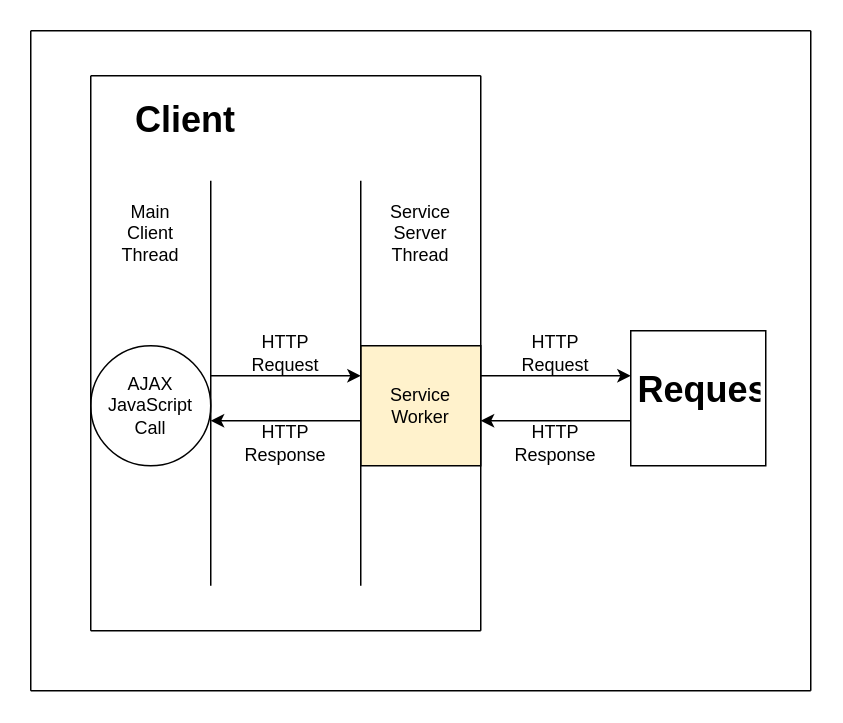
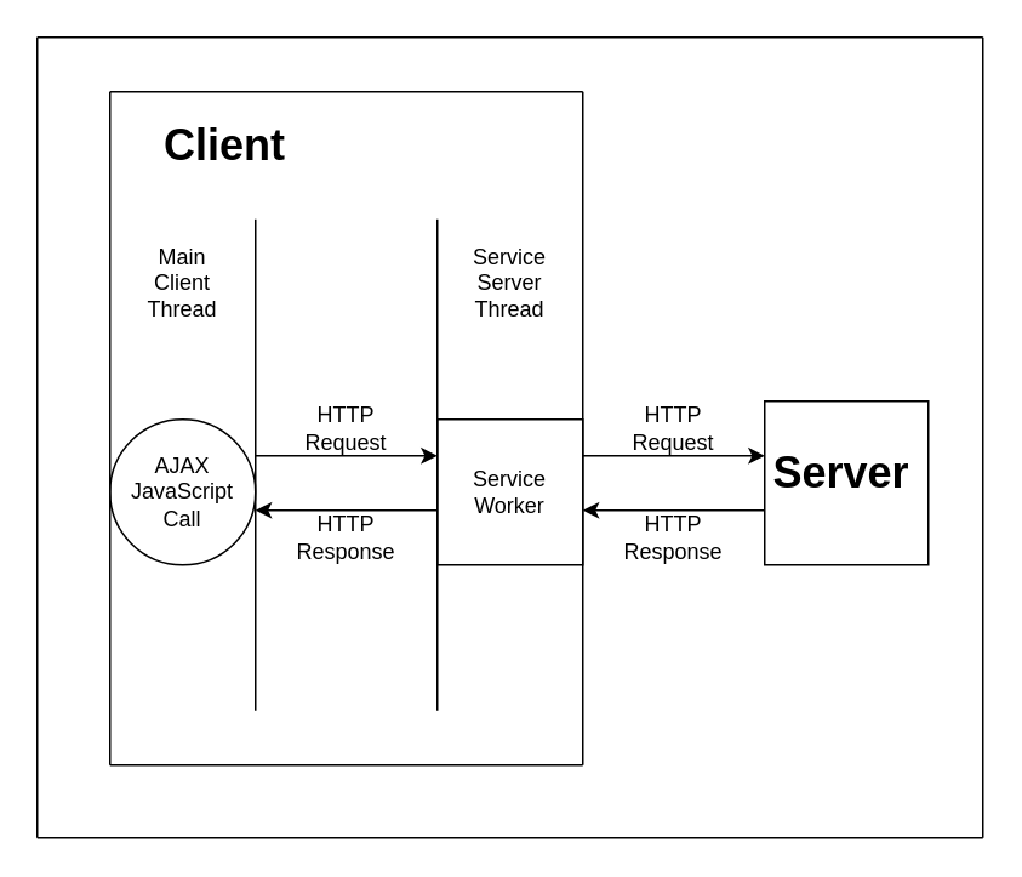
  <mxCell id="0" />
  <mxCell id="1" parent="0" />
  <mxCell id="2" value="" style="group" parent="1" vertex="1" connectable="0"><mxGeometry x="60" y="50" width="450" height="370" as="geometry" /></mxCell>
  <mxCell id="3" value="" style="group" parent="2" vertex="1" connectable="0"><mxGeometry x="80" y="170" width="100" height="30" as="geometry" /></mxCell>
  <mxCell id="4" value="" style="endArrow=classic;html=1;rounded=0;" parent="3" edge="1"><mxGeometry width="50" height="50" relative="1" as="geometry"><mxPoint y="30" as="sourcePoint" /><mxPoint x="100" y="30" as="targetPoint" /></mxGeometry></mxCell>
  <mxCell id="5" value="HTTP Request" style="text;html=1;strokeColor=none;fillColor=none;align=center;verticalAlign=middle;whiteSpace=wrap;rounded=0;" parent="3" vertex="1"><mxGeometry x="20" width="60" height="30" as="geometry" /></mxCell>
  <mxCell id="6" value="" style="group" parent="2" vertex="1" connectable="0"><mxGeometry x="260" y="170" width="100" height="30" as="geometry" /></mxCell>
  <mxCell id="7" value="" style="endArrow=classic;html=1;rounded=0;" parent="6" edge="1"><mxGeometry width="50" height="50" relative="1" as="geometry"><mxPoint y="30" as="sourcePoint" /><mxPoint x="100" y="30" as="targetPoint" /></mxGeometry></mxCell>
  <mxCell id="8" value="HTTP Request" style="text;html=1;strokeColor=none;fillColor=none;align=center;verticalAlign=middle;whiteSpace=wrap;rounded=0;" parent="6" vertex="1"><mxGeometry x="20" width="60" height="30" as="geometry" /></mxCell>
  <mxCell id="9" value="" style="group" parent="2" vertex="1" connectable="0"><mxGeometry x="260" y="230" width="100" height="30" as="geometry" /></mxCell>
  <mxCell id="10" value="" style="endArrow=classic;html=1;rounded=0;" parent="9" edge="1"><mxGeometry width="50" height="50" relative="1" as="geometry"><mxPoint x="100" as="sourcePoint" /><mxPoint as="targetPoint" /></mxGeometry></mxCell>
  <mxCell id="11" value="HTTP Response" style="text;html=1;strokeColor=none;fillColor=none;align=center;verticalAlign=middle;whiteSpace=wrap;rounded=0;" parent="9" vertex="1"><mxGeometry x="20" width="60" height="30" as="geometry" /></mxCell>
  <mxCell id="12" value="" style="whiteSpace=wrap;html=1;aspect=fixed;" parent="2" vertex="1"><mxGeometry x="360" y="170" width="90" height="90" as="geometry" /></mxCell>
- <mxCell id="13" value="Service Worker" style="whiteSpace=wrap;html=1;aspect=fixed;fillColor=#fff2cc;" parent="2" vertex="1"><mxGeometry x="180" y="180" width="80" height="80" as="geometry" /></mxCell>
+ <mxCell id="13" value="Service Worker" style="whiteSpace=wrap;html=1;aspect=fixed;" parent="2" vertex="1"><mxGeometry x="180" y="180" width="80" height="80" as="geometry" /></mxCell>
  <mxCell id="14" value="" style="endArrow=none;html=1;rounded=0;" parent="2" edge="1"><mxGeometry width="50" height="50" relative="1" as="geometry"><mxPoint x="180" y="340" as="sourcePoint" /><mxPoint x="180" y="70" as="targetPoint" /></mxGeometry></mxCell>
  <mxCell id="15" value="" style="endArrow=none;html=1;rounded=0;" parent="2" edge="1"><mxGeometry width="50" height="50" relative="1" as="geometry"><mxPoint x="260" y="370" as="sourcePoint" /><mxPoint x="260" as="targetPoint" /></mxGeometry></mxCell>
  <mxCell id="16" value="Service Server Thread" style="text;html=1;strokeColor=none;fillColor=none;align=center;verticalAlign=middle;whiteSpace=wrap;rounded=0;" parent="2" vertex="1"><mxGeometry x="190" y="90" width="60" height="30" as="geometry" /></mxCell>
  <mxCell id="17" value="" style="group" parent="2" vertex="1" connectable="0"><mxGeometry x="80" y="230" width="100" height="30" as="geometry" /></mxCell>
  <mxCell id="18" value="" style="endArrow=classic;html=1;rounded=0;" parent="17" edge="1"><mxGeometry width="50" height="50" relative="1" as="geometry"><mxPoint x="100" as="sourcePoint" /><mxPoint as="targetPoint" /></mxGeometry></mxCell>
  <mxCell id="19" value="HTTP Response" style="text;html=1;strokeColor=none;fillColor=none;align=center;verticalAlign=middle;whiteSpace=wrap;rounded=0;" parent="17" vertex="1"><mxGeometry x="20" width="60" height="30" as="geometry" /></mxCell>
  <mxCell id="20" value="AJAX JavaScript Call" style="ellipse;whiteSpace=wrap;html=1;aspect=fixed;" parent="2" vertex="1"><mxGeometry y="180" width="80" height="80" as="geometry" /></mxCell>
  <mxCell id="21" value="" style="endArrow=none;html=1;rounded=0;" parent="2" edge="1"><mxGeometry width="50" height="50" relative="1" as="geometry"><mxPoint y="370" as="sourcePoint" /><mxPoint as="targetPoint" /></mxGeometry></mxCell>
  <mxCell id="22" value="" style="endArrow=none;html=1;rounded=0;" parent="2" edge="1"><mxGeometry width="50" height="50" relative="1" as="geometry"><mxPoint x="80" y="340" as="sourcePoint" /><mxPoint x="80" y="70" as="targetPoint" /></mxGeometry></mxCell>
  <mxCell id="23" value="Main Client Thread" style="text;html=1;strokeColor=none;fillColor=none;align=center;verticalAlign=middle;whiteSpace=wrap;rounded=0;" parent="2" vertex="1"><mxGeometry x="10" y="90" width="60" height="30" as="geometry" /></mxCell>
  <mxCell id="24" value="" style="endArrow=none;html=1;rounded=0;" parent="2" edge="1"><mxGeometry width="50" height="50" relative="1" as="geometry"><mxPoint as="sourcePoint" /><mxPoint x="260" as="targetPoint" /></mxGeometry></mxCell>
  <mxCell id="25" value="" style="endArrow=none;html=1;rounded=0;" parent="2" edge="1"><mxGeometry width="50" height="50" relative="1" as="geometry"><mxPoint y="370" as="sourcePoint" /><mxPoint x="260" y="370" as="targetPoint" /></mxGeometry></mxCell>
  <mxCell id="26" value="&lt;h1&gt;Client&lt;/h1&gt;" style="text;html=1;strokeColor=none;fillColor=none;spacing=5;spacingTop=-20;whiteSpace=wrap;overflow=hidden;rounded=0;" parent="2" vertex="1"><mxGeometry x="25" y="10" width="80" height="40" as="geometry" /></mxCell>
- <mxCell id="27" value="&lt;h1&gt;Request&lt;/h1&gt;" style="text;html=1;strokeColor=none;fillColor=none;spacing=5;spacingTop=-20;whiteSpace=wrap;overflow=hidden;rounded=0;" parent="2" vertex="1"><mxGeometry x="360" y="190" width="90" height="40" as="geometry" /></mxCell>
+ <mxCell id="27" value="&lt;h1&gt;Server&lt;/h1&gt;" style="text;html=1;strokeColor=none;fillColor=none;spacing=5;spacingTop=-20;whiteSpace=wrap;overflow=hidden;rounded=0;" parent="2" vertex="1"><mxGeometry x="360" y="190" width="90" height="40" as="geometry" /></mxCell>
  <mxCell id="28" value="" style="endArrow=none;html=1;rounded=0;" edge="1" parent="1"><mxGeometry width="50" height="50" relative="1" as="geometry"><mxPoint y="460" as="sourcePoint" x="20" /><mxPoint as="targetPoint" x="20" y="20" /></mxGeometry></mxCell>
  <mxCell id="29" value="" style="endArrow=none;html=1;rounded=0;" edge="1" parent="1"><mxGeometry width="50" height="50" relative="1" as="geometry"><mxPoint as="sourcePoint" x="20" y="20" /><mxPoint x="540" as="targetPoint" y="20" /></mxGeometry></mxCell>
  <mxCell id="30" value="" style="endArrow=none;html=1;rounded=0;" edge="1" parent="1"><mxGeometry width="50" height="50" relative="1" as="geometry"><mxPoint y="460" as="sourcePoint" x="20" /><mxPoint x="540" y="460" as="targetPoint" /></mxGeometry></mxCell>
  <mxCell id="31" value="" style="endArrow=none;html=1;rounded=0;" edge="1" parent="1"><mxGeometry width="50" height="50" relative="1" as="geometry"><mxPoint x="540" y="460" as="sourcePoint" /><mxPoint x="540" as="targetPoint" y="20" /></mxGeometry></mxCell>
